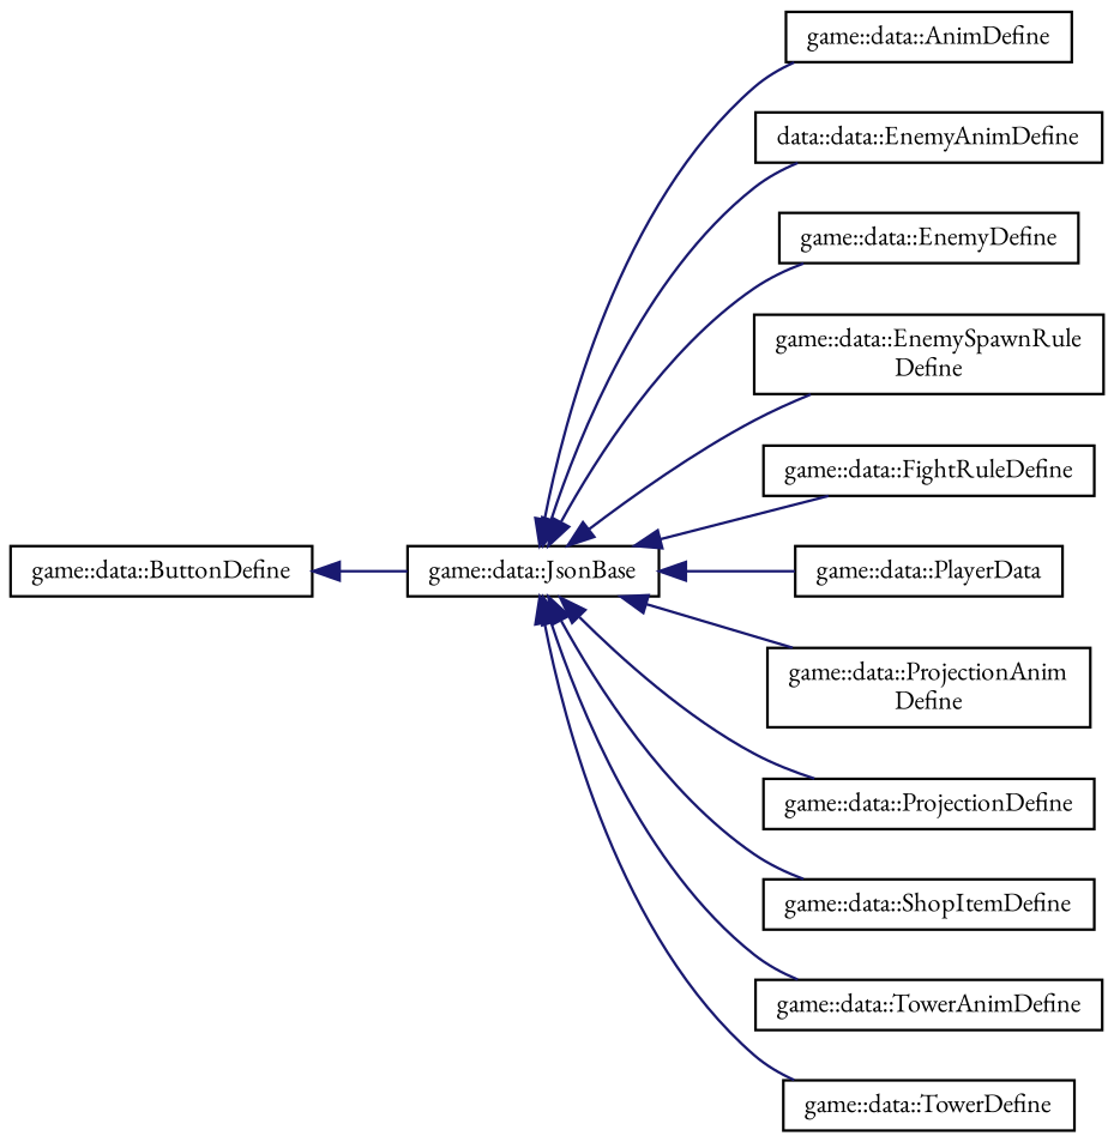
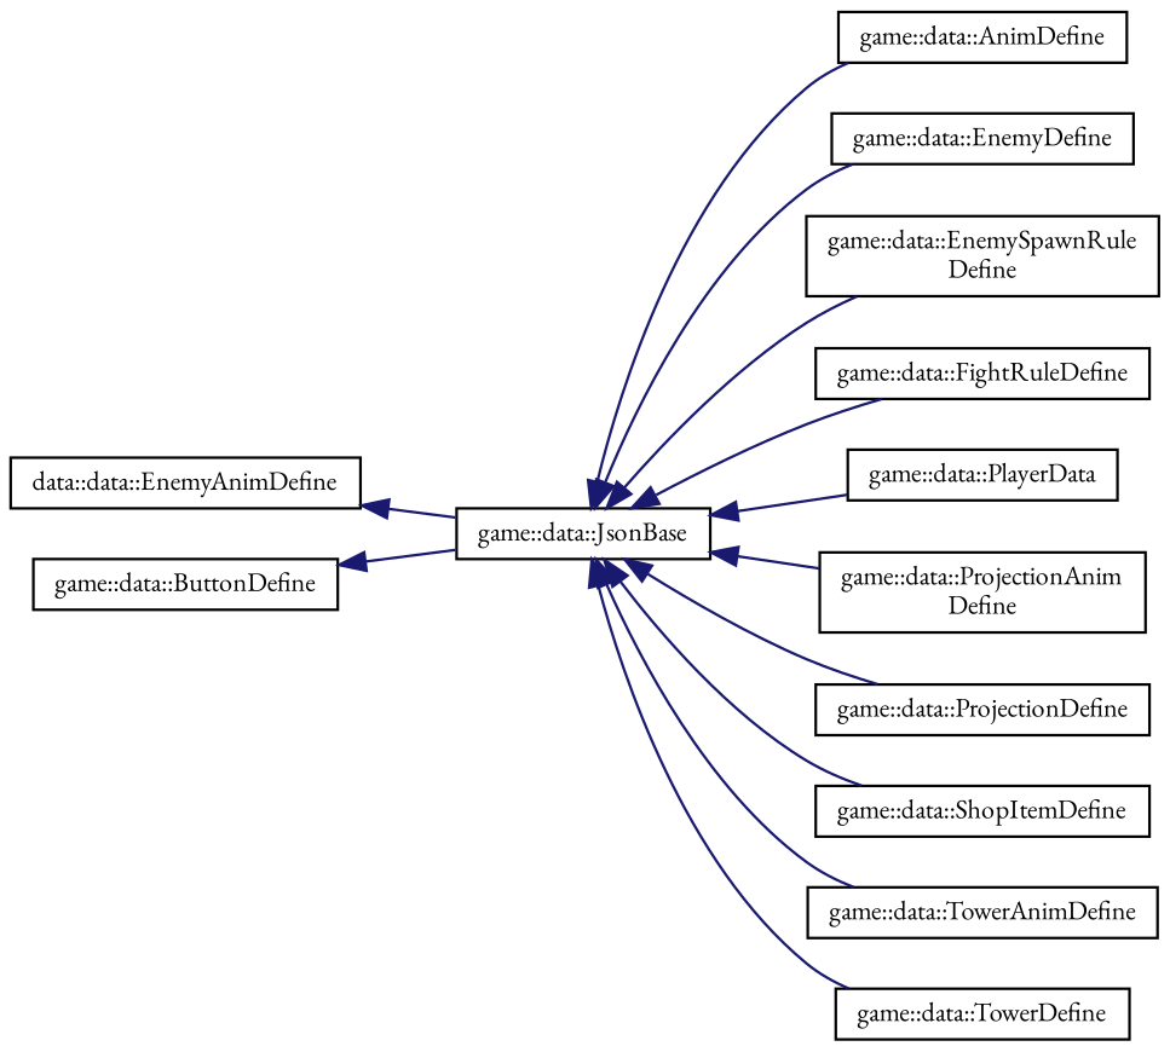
  digraph {
    fontname="EB Garamond"
    rankdir=LR
    node [color=black fillcolor=white fontname="EB Garamond" fontsize=10 shape=record style=filled]
    edge [color=midnightblue dir=back fontname="EB Garamond" fontsize=10 labelfontname=Helvetica labelfontsize=10 style=solid]
    n1 [height=0.2 label="game::data::JsonBase" width=0.4]
    n2 [height=0.2 label="game::data::AnimDefine" width=0.4]
    n3 [height=0.2 label="data::data::EnemyAnimDefine" width=0.4]
    n4 [height=0.2 label="game::data::EnemyDefine" width=0.4]
    n5 [height=0.2 label="game::data::EnemySpawnRule\lDefine" width=0.4]
    n6 [height=0.2 label="game::data::FightRuleDefine" width=0.4]
    n7 [height=0.2 label="game::data::PlayerData" width=0.4]
    n8 [height=0.2 label="game::data::ProjectionAnim\lDefine" width=0.4]
    n9 [height=0.2 label="game::data::ProjectionDefine" width=0.4]
    n10 [height=0.2 label="game::data::ShopItemDefine" width=0.4]
    n11 [height=0.2 label="game::data::TowerAnimDefine" width=0.4]
    n12 [height=0.2 label="game::data::TowerDefine" width=0.4]
    n13 [height=0.2 label="game::data::ButtonDefine" width=0.4]
    n1 -> n2
-   n1 -> n3
+   n3 -> n1
    n1 -> n4
    n1 -> n5
    n1 -> n6
    n1 -> n7
    n1 -> n8
    n1 -> n9
    n1 -> n10
    n1 -> n11
    n1 -> n12
    n13 -> n1
  }
